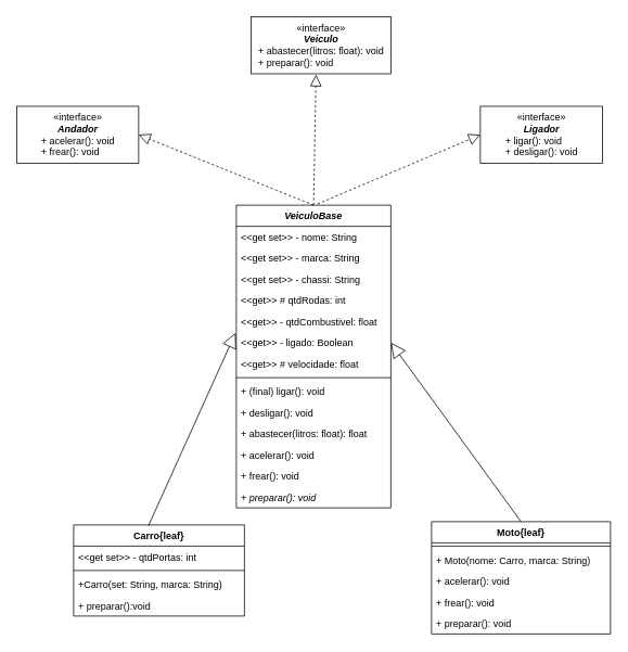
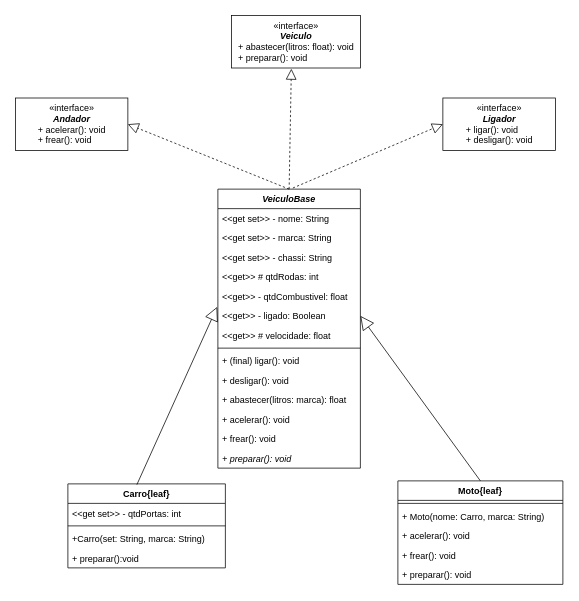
  <mxCell id="0" />
  <mxCell id="1" parent="0" />
  <mxCell id="2" value="VeiculoBase" style="swimlane;fontStyle=3;align=center;verticalAlign=top;childLayout=stackLayout;horizontal=1;startSize=26;horizontalStack=0;resizeParent=1;resizeParentMax=0;resizeLast=0;collapsible=1;marginBottom=0;" parent="1" vertex="1"><mxGeometry x="290" y="251.5" width="190" height="372" as="geometry" /></mxCell>
  <mxCell id="3" value="&lt;&lt;get set&gt;&gt; - nome: String" style="text;strokeColor=none;fillColor=none;align=left;verticalAlign=top;spacingLeft=4;spacingRight=4;overflow=hidden;rotatable=0;points=[[0,0.5],[1,0.5]];portConstraint=eastwest;" parent="2" vertex="1"><mxGeometry y="26" width="190" height="26" as="geometry" /></mxCell>
  <mxCell id="4" value="&lt;&lt;get set&gt;&gt; - marca: String" style="text;strokeColor=none;fillColor=none;align=left;verticalAlign=top;spacingLeft=4;spacingRight=4;overflow=hidden;rotatable=0;points=[[0,0.5],[1,0.5]];portConstraint=eastwest;" parent="2" vertex="1"><mxGeometry y="52" width="190" height="26" as="geometry" /></mxCell>
  <mxCell id="5" value="&lt;&lt;get set&gt;&gt; - chassi: String" style="text;strokeColor=none;fillColor=none;align=left;verticalAlign=top;spacingLeft=4;spacingRight=4;overflow=hidden;rotatable=0;points=[[0,0.5],[1,0.5]];portConstraint=eastwest;" vertex="1" parent="2"><mxGeometry y="78" width="190" height="26" as="geometry" /></mxCell>
  <mxCell id="6" value="&lt;&lt;get&gt;&gt; # qtdRodas: int" style="text;strokeColor=none;fillColor=none;align=left;verticalAlign=top;spacingLeft=4;spacingRight=4;overflow=hidden;rotatable=0;points=[[0,0.5],[1,0.5]];portConstraint=eastwest;" parent="2" vertex="1"><mxGeometry y="104" width="190" height="26" as="geometry" /></mxCell>
  <mxCell id="7" value="&lt;&lt;get&gt;&gt; - qtdCombustivel: float" style="text;strokeColor=none;fillColor=none;align=left;verticalAlign=top;spacingLeft=4;spacingRight=4;overflow=hidden;rotatable=0;points=[[0,0.5],[1,0.5]];portConstraint=eastwest;" parent="2" vertex="1"><mxGeometry y="130" width="190" height="26" as="geometry" /></mxCell>
  <mxCell id="8" value="&lt;&lt;get&gt;&gt; - ligado: Boolean" style="text;strokeColor=none;fillColor=none;align=left;verticalAlign=top;spacingLeft=4;spacingRight=4;overflow=hidden;rotatable=0;points=[[0,0.5],[1,0.5]];portConstraint=eastwest;" vertex="1" parent="2"><mxGeometry y="156" width="190" height="26" as="geometry" /></mxCell>
  <mxCell id="9" value="&lt;&lt;get&gt;&gt; # velocidade: float" style="text;strokeColor=none;fillColor=none;align=left;verticalAlign=top;spacingLeft=4;spacingRight=4;overflow=hidden;rotatable=0;points=[[0,0.5],[1,0.5]];portConstraint=eastwest;" vertex="1" parent="2"><mxGeometry y="182" width="190" height="26" as="geometry" /></mxCell>
  <mxCell id="10" value="" style="line;strokeWidth=1;fillColor=none;align=left;verticalAlign=middle;spacingTop=-1;spacingLeft=3;spacingRight=3;rotatable=0;labelPosition=right;points=[];portConstraint=eastwest;" parent="2" vertex="1"><mxGeometry y="208" width="190" height="8" as="geometry" /></mxCell>
  <mxCell id="11" value="+ (final) ligar(): void" style="text;strokeColor=none;fillColor=none;align=left;verticalAlign=top;spacingLeft=4;spacingRight=4;overflow=hidden;rotatable=0;points=[[0,0.5],[1,0.5]];portConstraint=eastwest;" parent="2" vertex="1"><mxGeometry y="216" width="190" height="26" as="geometry" /></mxCell>
  <mxCell id="12" value="+ desligar(): void" style="text;strokeColor=none;fillColor=none;align=left;verticalAlign=top;spacingLeft=4;spacingRight=4;overflow=hidden;rotatable=0;points=[[0,0.5],[1,0.5]];portConstraint=eastwest;" parent="2" vertex="1"><mxGeometry y="242" width="190" height="26" as="geometry" /></mxCell>
- <mxCell id="13" value="+ abastecer(litros: float): float" style="text;strokeColor=none;fillColor=none;align=left;verticalAlign=top;spacingLeft=4;spacingRight=4;overflow=hidden;rotatable=0;points=[[0,0.5],[1,0.5]];portConstraint=eastwest;" parent="2" vertex="1"><mxGeometry y="268" width="190" height="26" as="geometry" /></mxCell>
+ <mxCell id="13" value="+ abastecer(litros: marca): float" style="text;strokeColor=none;fillColor=none;align=left;verticalAlign=top;spacingLeft=4;spacingRight=4;overflow=hidden;rotatable=0;points=[[0,0.5],[1,0.5]];portConstraint=eastwest;" parent="2" vertex="1"><mxGeometry y="268" width="190" height="26" as="geometry" /></mxCell>
  <mxCell id="14" value="+ acelerar(): void" style="text;strokeColor=none;fillColor=none;align=left;verticalAlign=top;spacingLeft=4;spacingRight=4;overflow=hidden;rotatable=0;points=[[0,0.5],[1,0.5]];portConstraint=eastwest;" vertex="1" parent="2"><mxGeometry y="294" width="190" height="26" as="geometry" /></mxCell>
  <mxCell id="15" value="+ frear(): void" style="text;strokeColor=none;fillColor=none;align=left;verticalAlign=top;spacingLeft=4;spacingRight=4;overflow=hidden;rotatable=0;points=[[0,0.5],[1,0.5]];portConstraint=eastwest;" vertex="1" parent="2"><mxGeometry y="320" width="190" height="26" as="geometry" /></mxCell>
  <mxCell id="16" value="+ preparar(): void" style="text;strokeColor=none;fillColor=none;align=left;verticalAlign=top;spacingLeft=4;spacingRight=4;overflow=hidden;rotatable=0;points=[[0,0.5],[1,0.5]];portConstraint=eastwest;fontStyle=2" parent="2" vertex="1"><mxGeometry y="346" width="190" height="26" as="geometry" /></mxCell>
  <mxCell id="17" value="Carro{leaf}" style="swimlane;fontStyle=1;align=center;verticalAlign=top;childLayout=stackLayout;horizontal=1;startSize=26;horizontalStack=0;resizeParent=1;resizeParentMax=0;resizeLast=0;collapsible=1;marginBottom=0;" vertex="1" parent="1"><mxGeometry x="90" y="644.5" width="210" height="112" as="geometry" /></mxCell>
  <mxCell id="18" value="&lt;&lt;get set&gt;&gt; - qtdPortas: int" style="text;strokeColor=none;fillColor=none;align=left;verticalAlign=top;spacingLeft=4;spacingRight=4;overflow=hidden;rotatable=0;points=[[0,0.5],[1,0.5]];portConstraint=eastwest;" vertex="1" parent="17"><mxGeometry y="26" width="210" height="26" as="geometry" /></mxCell>
  <mxCell id="19" value="" style="line;strokeWidth=1;fillColor=none;align=left;verticalAlign=middle;spacingTop=-1;spacingLeft=3;spacingRight=3;rotatable=0;labelPosition=right;points=[];portConstraint=eastwest;" vertex="1" parent="17"><mxGeometry y="52" width="210" height="8" as="geometry" /></mxCell>
  <mxCell id="20" value="+Carro(set: String, marca: String)" style="text;strokeColor=none;fillColor=none;align=left;verticalAlign=top;spacingLeft=4;spacingRight=4;overflow=hidden;rotatable=0;points=[[0,0.5],[1,0.5]];portConstraint=eastwest;" vertex="1" parent="17"><mxGeometry y="60" width="210" height="26" as="geometry" /></mxCell>
  <mxCell id="21" value="+ preparar():void" style="text;strokeColor=none;fillColor=none;align=left;verticalAlign=top;spacingLeft=4;spacingRight=4;overflow=hidden;rotatable=0;points=[[0,0.5],[1,0.5]];portConstraint=eastwest;" vertex="1" parent="17"><mxGeometry y="86" width="210" height="26" as="geometry" /></mxCell>
  <mxCell id="22" value="" style="endArrow=block;endSize=16;endFill=0;html=1;exitX=0.438;exitY=0.009;exitDx=0;exitDy=0;exitPerimeter=0;entryX=-0.005;entryY=0.038;entryDx=0;entryDy=0;entryPerimeter=0;" edge="1" parent="1" source="17" target="8"><mxGeometry x="0.25" y="290" width="160" relative="1" as="geometry"><mxPoint x="115" y="532" as="sourcePoint" /><mxPoint x="275" y="532" as="targetPoint" /><mxPoint as="offset" /></mxGeometry></mxCell>
  <mxCell id="23" value="Moto{leaf}" style="swimlane;fontStyle=1;align=center;verticalAlign=top;childLayout=stackLayout;horizontal=1;startSize=26;horizontalStack=0;resizeParent=1;resizeParentMax=0;resizeLast=0;collapsible=1;marginBottom=0;" vertex="1" parent="1"><mxGeometry x="530" y="640.5" width="220" height="138" as="geometry" /></mxCell>
  <mxCell id="24" value="" style="line;strokeWidth=1;fillColor=none;align=left;verticalAlign=middle;spacingTop=-1;spacingLeft=3;spacingRight=3;rotatable=0;labelPosition=right;points=[];portConstraint=eastwest;" vertex="1" parent="23"><mxGeometry y="26" width="220" height="8" as="geometry" /></mxCell>
  <mxCell id="25" value="+ Moto(nome: Carro, marca: String)" style="text;strokeColor=none;fillColor=none;align=left;verticalAlign=top;spacingLeft=4;spacingRight=4;overflow=hidden;rotatable=0;points=[[0,0.5],[1,0.5]];portConstraint=eastwest;" vertex="1" parent="23"><mxGeometry y="34" width="220" height="26" as="geometry" /></mxCell>
  <mxCell id="26" value="+ acelerar(): void" style="text;strokeColor=none;fillColor=none;align=left;verticalAlign=top;spacingLeft=4;spacingRight=4;overflow=hidden;rotatable=0;points=[[0,0.5],[1,0.5]];portConstraint=eastwest;" vertex="1" parent="23"><mxGeometry y="60" width="220" height="26" as="geometry" /></mxCell>
  <mxCell id="27" value="+ frear(): void" style="text;strokeColor=none;fillColor=none;align=left;verticalAlign=top;spacingLeft=4;spacingRight=4;overflow=hidden;rotatable=0;points=[[0,0.5],[1,0.5]];portConstraint=eastwest;" vertex="1" parent="23"><mxGeometry y="86" width="220" height="26" as="geometry" /></mxCell>
  <mxCell id="28" value="+ preparar(): void" style="text;strokeColor=none;fillColor=none;align=left;verticalAlign=top;spacingLeft=4;spacingRight=4;overflow=hidden;rotatable=0;points=[[0,0.5],[1,0.5]];portConstraint=eastwest;" vertex="1" parent="23"><mxGeometry y="112" width="220" height="26" as="geometry" /></mxCell>
  <mxCell id="29" value="" style="endArrow=block;endSize=16;endFill=0;html=1;exitX=0.5;exitY=0;exitDx=0;exitDy=0;entryX=1;entryY=0.5;entryDx=0;entryDy=0;" edge="1" parent="1" source="23" target="8"><mxGeometry x="1" y="-61" width="160" relative="1" as="geometry"><mxPoint x="580" y="519.5" as="sourcePoint" /><mxPoint x="740" y="519.5" as="targetPoint" /><mxPoint x="10" y="-1" as="offset" /></mxGeometry></mxCell>
  <mxCell id="30" value="&lt;div style=&quot;text-align: center&quot;&gt;&lt;span&gt;«interface»&lt;/span&gt;&lt;/div&gt;&lt;b&gt;&lt;div style=&quot;text-align: center&quot;&gt;&lt;b&gt;&lt;i&gt;Andador&lt;/i&gt;&lt;/b&gt;&lt;/div&gt;&lt;/b&gt;&lt;div style=&quot;text-align: justify&quot;&gt;&lt;span&gt;+ acelerar(): void&lt;/span&gt;&lt;/div&gt;&lt;div style=&quot;text-align: justify&quot;&gt;&lt;span&gt;+ frear(): void&lt;/span&gt;&lt;/div&gt;" style="html=1;" vertex="1" parent="1"><mxGeometry x="20" y="130" width="150" height="70" as="geometry" /></mxCell>
  <mxCell id="31" value="" style="endArrow=block;dashed=1;endFill=0;endSize=12;html=1;exitX=0.5;exitY=0;exitDx=0;exitDy=0;entryX=1;entryY=0.5;entryDx=0;entryDy=0;" edge="1" parent="1" source="2" target="30"><mxGeometry width="160" relative="1" as="geometry"><mxPoint x="100" y="394" as="sourcePoint" /><mxPoint x="260" y="394" as="targetPoint" /></mxGeometry></mxCell>
  <mxCell id="32" value="&lt;div style=&quot;text-align: center&quot;&gt;&lt;span&gt;«interface»&lt;/span&gt;&lt;/div&gt;&lt;b&gt;&lt;div style=&quot;text-align: center&quot;&gt;&lt;b&gt;&lt;i&gt;Ligador&lt;/i&gt;&lt;/b&gt;&lt;/div&gt;&lt;/b&gt;&lt;div style=&quot;text-align: justify&quot;&gt;&lt;span&gt;+ ligar(): void&lt;/span&gt;&lt;/div&gt;&lt;div style=&quot;text-align: justify&quot;&gt;&lt;span&gt;+ desligar(): void&lt;/span&gt;&lt;/div&gt;" style="html=1;" vertex="1" parent="1"><mxGeometry x="590" y="130" width="150" height="70" as="geometry" /></mxCell>
  <mxCell id="33" value="" style="endArrow=block;dashed=1;endFill=0;endSize=12;html=1;entryX=0;entryY=0.5;entryDx=0;entryDy=0;" edge="1" parent="1" target="32"><mxGeometry width="160" relative="1" as="geometry"><mxPoint x="390" y="250" as="sourcePoint" /><mxPoint x="570" y="210" as="targetPoint" /></mxGeometry></mxCell>
  <mxCell id="34" value="&lt;div style=&quot;text-align: center&quot;&gt;&lt;span&gt;«interface»&lt;/span&gt;&lt;/div&gt;&lt;b&gt;&lt;div style=&quot;text-align: center&quot;&gt;&lt;b&gt;&lt;i&gt;Veiculo&lt;/i&gt;&lt;/b&gt;&lt;/div&gt;&lt;/b&gt;&lt;div style=&quot;text-align: justify&quot;&gt;&lt;span&gt;+ abastecer(litros: float): void&lt;/span&gt;&lt;/div&gt;&lt;div style=&quot;text-align: justify&quot;&gt;&lt;span&gt;+ preparar(): void&lt;/span&gt;&lt;/div&gt;" style="html=1;" vertex="1" parent="1"><mxGeometry x="308" y="20" width="172" height="70" as="geometry" /></mxCell>
  <mxCell id="35" value="" style="endArrow=block;dashed=1;endFill=0;endSize=12;html=1;exitX=0.5;exitY=0;exitDx=0;exitDy=0;entryX=0.465;entryY=1.014;entryDx=0;entryDy=0;entryPerimeter=0;" edge="1" parent="1" source="2" target="34"><mxGeometry width="160" relative="1" as="geometry"><mxPoint x="305" y="180" as="sourcePoint" /><mxPoint x="465" y="180" as="targetPoint" /></mxGeometry></mxCell>
